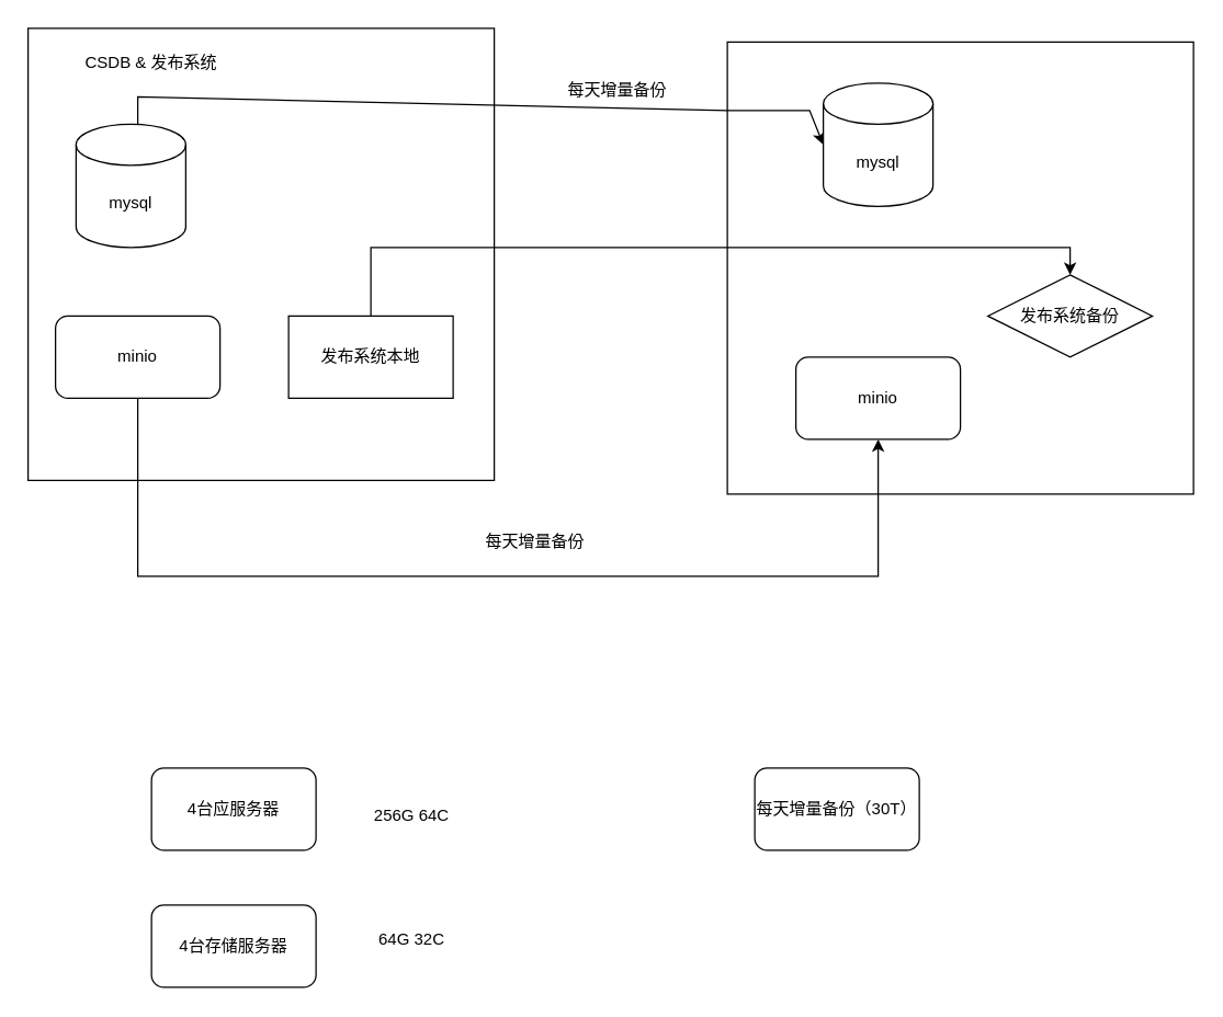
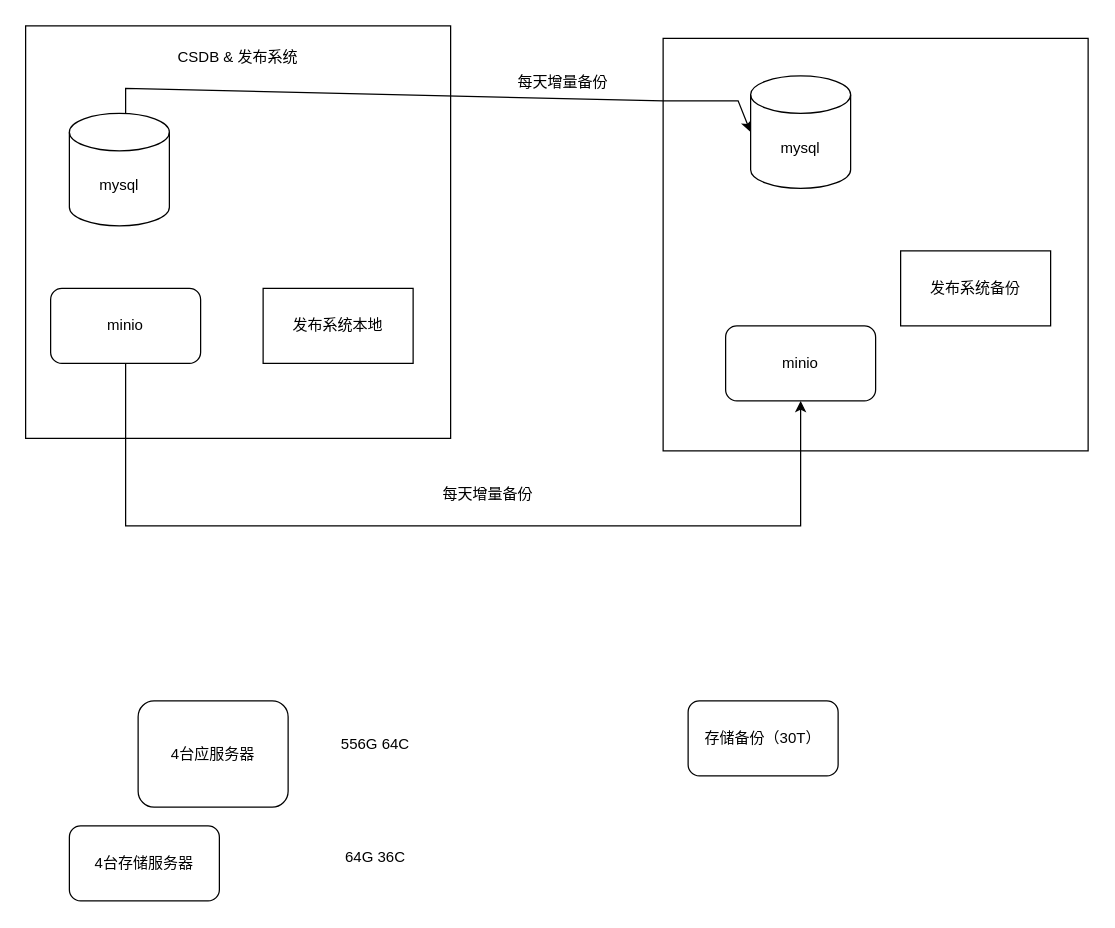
  <mxCell id="0" />
  <mxCell id="1" parent="0" />
  <mxCell id="2" value="" style="rounded=0;whiteSpace=wrap;html=1;" vertex="1" parent="1"><mxGeometry x="20" y="20" width="340" height="330" as="geometry" /></mxCell>
  <mxCell id="3" value="mysql" style="shape=cylinder3;whiteSpace=wrap;html=1;boundedLbl=1;backgroundOutline=1;size=15;" vertex="1" parent="1"><mxGeometry x="55" y="90" width="80" height="90" as="geometry" /></mxCell>
  <mxCell id="4" value="minio" style="rounded=1;whiteSpace=wrap;html=1;" vertex="1" parent="1"><mxGeometry x="40" y="230" width="120" height="60" as="geometry" /></mxCell>
  <mxCell id="5" value="发布系统本地" style="rounded=0;whiteSpace=wrap;html=1;" vertex="1" parent="1"><mxGeometry x="210" y="230" width="120" height="60" as="geometry" /></mxCell>
- <mxCell id="6" value="CSDB &amp;amp; 发布系统" style="text;html=1;align=center;verticalAlign=middle;whiteSpace=wrap;rounded=0;" vertex="1" parent="1"><mxGeometry x="55" y="30" width="110" height="30" as="geometry" /></mxCell>
+ <mxCell id="6" value="CSDB &amp;amp; 发布系统" style="text;html=1;align=center;verticalAlign=middle;whiteSpace=wrap;rounded=0;" vertex="1" parent="1"><mxGeometry x="135" y="30" width="110" height="30" as="geometry" /></mxCell>
  <mxCell id="7" value="" style="rounded=0;whiteSpace=wrap;html=1;" vertex="1" parent="1"><mxGeometry x="530" y="30" width="340" height="330" as="geometry" /></mxCell>
  <mxCell id="8" value="" style="endArrow=classic;html=1;rounded=0;entryX=0;entryY=0.5;entryDx=0;entryDy=0;entryPerimeter=0;" edge="1" parent="1" target="9"><mxGeometry width="50" height="50" relative="1" as="geometry"><mxPoint x="100" y="90" as="sourcePoint" /><mxPoint x="150" y="40" as="targetPoint" /><Array as="points"><mxPoint x="100" y="70" /><mxPoint x="530" y="80" /><mxPoint x="590" y="80" /></Array></mxGeometry></mxCell>
  <mxCell id="9" value="mysql" style="shape=cylinder3;whiteSpace=wrap;html=1;boundedLbl=1;backgroundOutline=1;size=15;" vertex="1" parent="1"><mxGeometry x="600" y="60" width="80" height="90" as="geometry" /></mxCell>
  <mxCell id="10" value="每天增量备份" style="text;html=1;align=center;verticalAlign=middle;whiteSpace=wrap;rounded=0;" vertex="1" parent="1"><mxGeometry x="400" y="50" width="100" height="30" as="geometry" /></mxCell>
  <mxCell id="11" value="minio" style="rounded=1;whiteSpace=wrap;html=1;" vertex="1" parent="1"><mxGeometry x="580" y="260" width="120" height="60" as="geometry" /></mxCell>
  <mxCell id="12" value="" style="endArrow=classic;html=1;rounded=0;entryX=0.5;entryY=1;entryDx=0;entryDy=0;" edge="1" parent="1" source="4" target="11"><mxGeometry width="50" height="50" relative="1" as="geometry"><mxPoint x="110" y="460" as="sourcePoint" /><mxPoint x="650" y="410" as="targetPoint" /><Array as="points"><mxPoint x="100" y="420" /><mxPoint x="640" y="420" /></Array></mxGeometry></mxCell>
  <mxCell id="13" value="每天增量备份" style="text;html=1;align=center;verticalAlign=middle;whiteSpace=wrap;rounded=0;" vertex="1" parent="1"><mxGeometry x="340" y="380" width="100" height="30" as="geometry" /></mxCell>
- <mxCell id="14" value="发布系统备份" style="rhombus;whiteSpace=wrap;html=1;" vertex="1" parent="1"><mxGeometry x="720" y="200" width="120" height="60" as="geometry" /></mxCell>
- <mxCell id="15" style="edgeStyle=orthogonalEdgeStyle;rounded=0;orthogonalLoop=1;jettySize=auto;html=1;entryX=0.5;entryY=0;entryDx=0;entryDy=0;" edge="1" parent="1" source="5" target="14"><mxGeometry relative="1" as="geometry"><Array as="points"><mxPoint x="270" y="180" /><mxPoint x="780" y="180" /></Array></mxGeometry></mxCell>
- <mxCell id="16" value="4台应服务器" style="rounded=1;whiteSpace=wrap;html=1;" vertex="1" parent="1"><mxGeometry x="110" y="560" width="120" height="60" as="geometry" /></mxCell>
- <mxCell id="17" value="4台存储服务器" style="rounded=1;whiteSpace=wrap;html=1;" vertex="1" parent="1"><mxGeometry x="110" y="660" width="120" height="60" as="geometry" /></mxCell>
- <mxCell id="18" value="每天增量备份（30T）" style="rounded=1;whiteSpace=wrap;html=1;" vertex="1" parent="1"><mxGeometry x="550" y="560" width="120" height="60" as="geometry" /></mxCell>
- <mxCell id="19" value="256G 64C" style="text;html=1;align=center;verticalAlign=middle;whiteSpace=wrap;rounded=0;" vertex="1" parent="1"><mxGeometry x="270" y="580" width="60" height="30" as="geometry" /></mxCell>
- <mxCell id="20" value="64G 32C" style="text;html=1;align=center;verticalAlign=middle;whiteSpace=wrap;rounded=0;" vertex="1" parent="1"><mxGeometry x="270" y="670" width="60" height="30" as="geometry" /></mxCell>
+ <mxCell id="14" value="发布系统备份" style="rounded=0;whiteSpace=wrap;html=1;" vertex="1" parent="1"><mxGeometry x="720" y="200" width="120" height="60" as="geometry" /></mxCell>
+ <mxCell id="16" value="4台应服务器" style="rounded=1;whiteSpace=wrap;html=1;" vertex="1" parent="1"><mxGeometry x="110" y="560" width="120" height="85" as="geometry" /></mxCell>
+ <mxCell id="17" value="4台存储服务器" style="rounded=1;whiteSpace=wrap;html=1;" vertex="1" parent="1"><mxGeometry x="55" y="660" width="120" height="60" as="geometry" /></mxCell>
+ <mxCell id="18" value="存储备份（30T）" style="rounded=1;whiteSpace=wrap;html=1;" vertex="1" parent="1"><mxGeometry x="550" y="560" width="120" height="60" as="geometry" /></mxCell>
+ <mxCell id="19" value="556G 64C" style="text;html=1;align=center;verticalAlign=middle;whiteSpace=wrap;rounded=0;" vertex="1" parent="1"><mxGeometry x="270" y="580" width="60" height="30" as="geometry" /></mxCell>
+ <mxCell id="20" value="64G 36C" style="text;html=1;align=center;verticalAlign=middle;whiteSpace=wrap;rounded=0;" vertex="1" parent="1"><mxGeometry x="270" y="670" width="60" height="30" as="geometry" /></mxCell>
